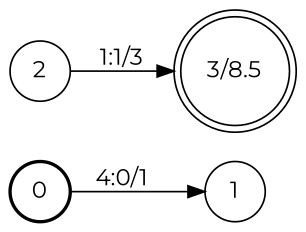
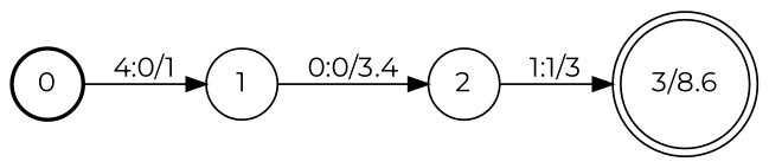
  digraph {
    fontname=Montserrat
    nodesep=0.25
    rankdir=LR
    ranksep=0.4
    node [fontname=Montserrat fontsize=14 shape=circle style=solid]
    edge [fontname=Montserrat fontsize=14]
    n1 [label=0 style=bold]
    n2 [label=1]
    n3 [label=2]
-   n4 [label="3/8.5" shape=doublecircle]
+   n4 [label="3/8.6" shape=doublecircle]
    n1 -> n2 [label="4:0/1"]
+   n2 -> n3 [label="0:0/3.4"]
    n3 -> n4 [label="1:1/3"]
  }
